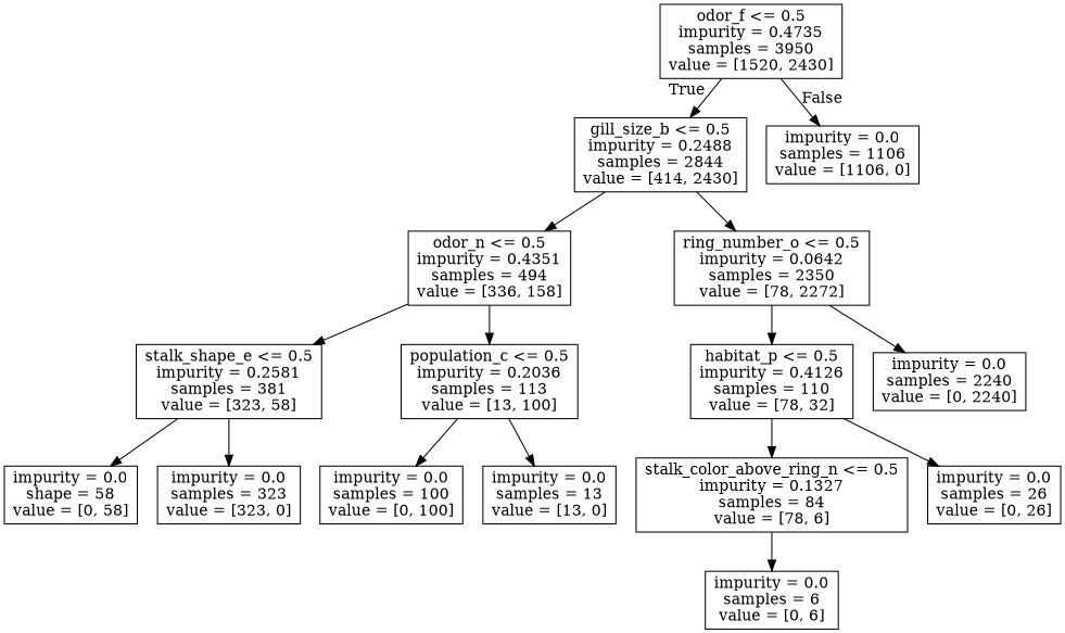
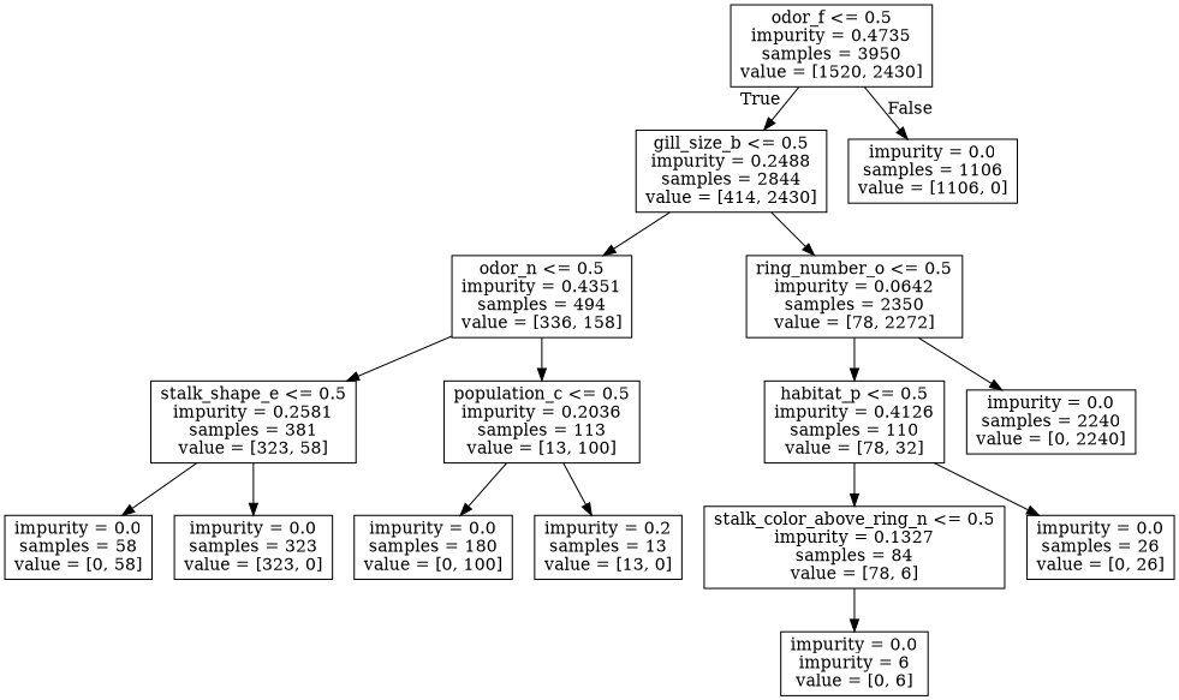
  digraph {
    node [shape=box]
    n1 [label="odor_f <= 0.5\nimpurity = 0.4735\nsamples = 3950\nvalue = [1520, 2430]"]
    n2 [label="gill_size_b <= 0.5\nimpurity = 0.2488\nsamples = 2844\nvalue = [414, 2430]"]
    n3 [label="impurity = 0.0\nsamples = 1106\nvalue = [1106, 0]"]
    n4 [label="odor_n <= 0.5\nimpurity = 0.4351\nsamples = 494\nvalue = [336, 158]"]
    n5 [label="ring_number_o <= 0.5\nimpurity = 0.0642\nsamples = 2350\nvalue = [78, 2272]"]
    n6 [label="stalk_shape_e <= 0.5\nimpurity = 0.2581\nsamples = 381\nvalue = [323, 58]"]
    n7 [label="population_c <= 0.5\nimpurity = 0.2036\nsamples = 113\nvalue = [13, 100]"]
    n8 [label="habitat_p <= 0.5\nimpurity = 0.4126\nsamples = 110\nvalue = [78, 32]"]
    n9 [label="impurity = 0.0\nsamples = 2240\nvalue = [0, 2240]"]
-   n10 [label="impurity = 0.0\nshape = 58\nvalue = [0, 58]"]
+   n10 [label="impurity = 0.0\nsamples = 58\nvalue = [0, 58]"]
    n11 [label="impurity = 0.0\nsamples = 323\nvalue = [323, 0]"]
-   n12 [label="impurity = 0.0\nsamples = 100\nvalue = [0, 100]"]
-   n13 [label="impurity = 0.0\nsamples = 13\nvalue = [13, 0]"]
+   n12 [label="impurity = 0.0\nsamples = 180\nvalue = [0, 100]"]
+   n13 [label="impurity = 0.2\nsamples = 13\nvalue = [13, 0]"]
    n14 [label="stalk_color_above_ring_n <= 0.5\nimpurity = 0.1327\nsamples = 84\nvalue = [78, 6]"]
    n15 [label="impurity = 0.0\nsamples = 26\nvalue = [0, 26]"]
-   n16 [label="impurity = 0.0\nsamples = 6\nvalue = [0, 6]"]
+   n16 [label="impurity = 0.0\nimpurity = 6\nvalue = [0, 6]"]
    n1 -> n2 [headlabel=True labelangle=45 labeldistance=2.5]
    n1 -> n3 [headlabel=False labelangle=-45 labeldistance=2.5]
    n2 -> n4
    n2 -> n5
    n4 -> n6
    n4 -> n7
    n5 -> n8
    n5 -> n9
    n6 -> n10
    n6 -> n11
    n7 -> n12
    n7 -> n13
    n8 -> n14
    n8 -> n15
    n14 -> n16
  }
